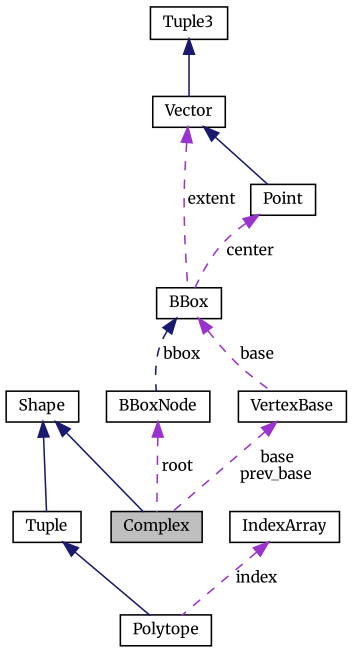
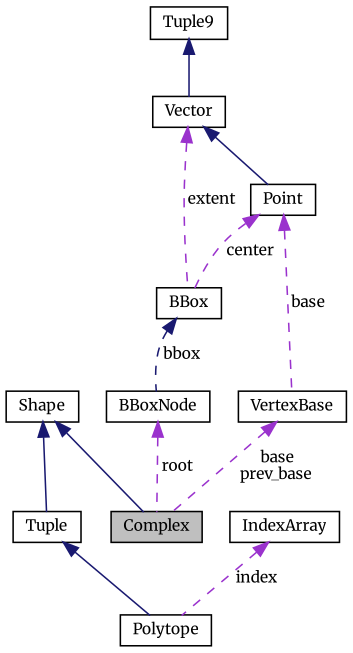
  digraph {
    fontname=Merriweather
    node [color=black fillcolor=white fontname=Merriweather fontsize=10 shape=record style=filled]
    edge [color=midnightblue dir=back fontname=Merriweather fontsize=10 labelfontname=Helvetica labelfontsize=10 style=dashed]
    n1 [fillcolor=grey75 fontcolor=black height=0.2 label=Complex width=0.4]
    n2 [height=0.2 label=Shape width=0.4]
    n3 [height=0.2 label=Tuple width=0.4]
    n4 [height=0.2 label=Polytope width=0.4]
    n5 [height=0.2 label=BBoxNode width=0.4]
    n6 [height=0.2 label=BBox width=0.4]
    n7 [height=0.2 label=Vector width=0.4]
    n8 [height=0.2 label=Point width=0.4]
    n9 [height=0.2 label=VertexBase width=0.4]
-   n10 [height=0.2 label=Tuple3 width=0.4]
+   n10 [height=0.2 label=Tuple9 width=0.4]
    n11 [height=0.2 label=IndexArray width=0.4]
    n2 -> n1 [style=solid]
    n2 -> n3 [style=solid]
    n3 -> n4 [style=solid]
    n5 -> n1 [color=darkorchid3 label=" root"]
    n6 -> n5 [label=" bbox"]
    n7 -> n6 [color=darkorchid3 label=" extent"]
    n7 -> n8 [style=solid]
    n8 -> n6 [color=darkorchid3 label=" center"]
-   n6 -> n9 [color=darkorchid3 label=" base"]
+   n8 -> n9 [color=darkorchid3 label=" base"]
    n9 -> n1 [color=darkorchid3 label=" base\nprev_base"]
    n10 -> n7 [style=solid]
    n11 -> n4 [color=darkorchid3 label=" index"]
  }
